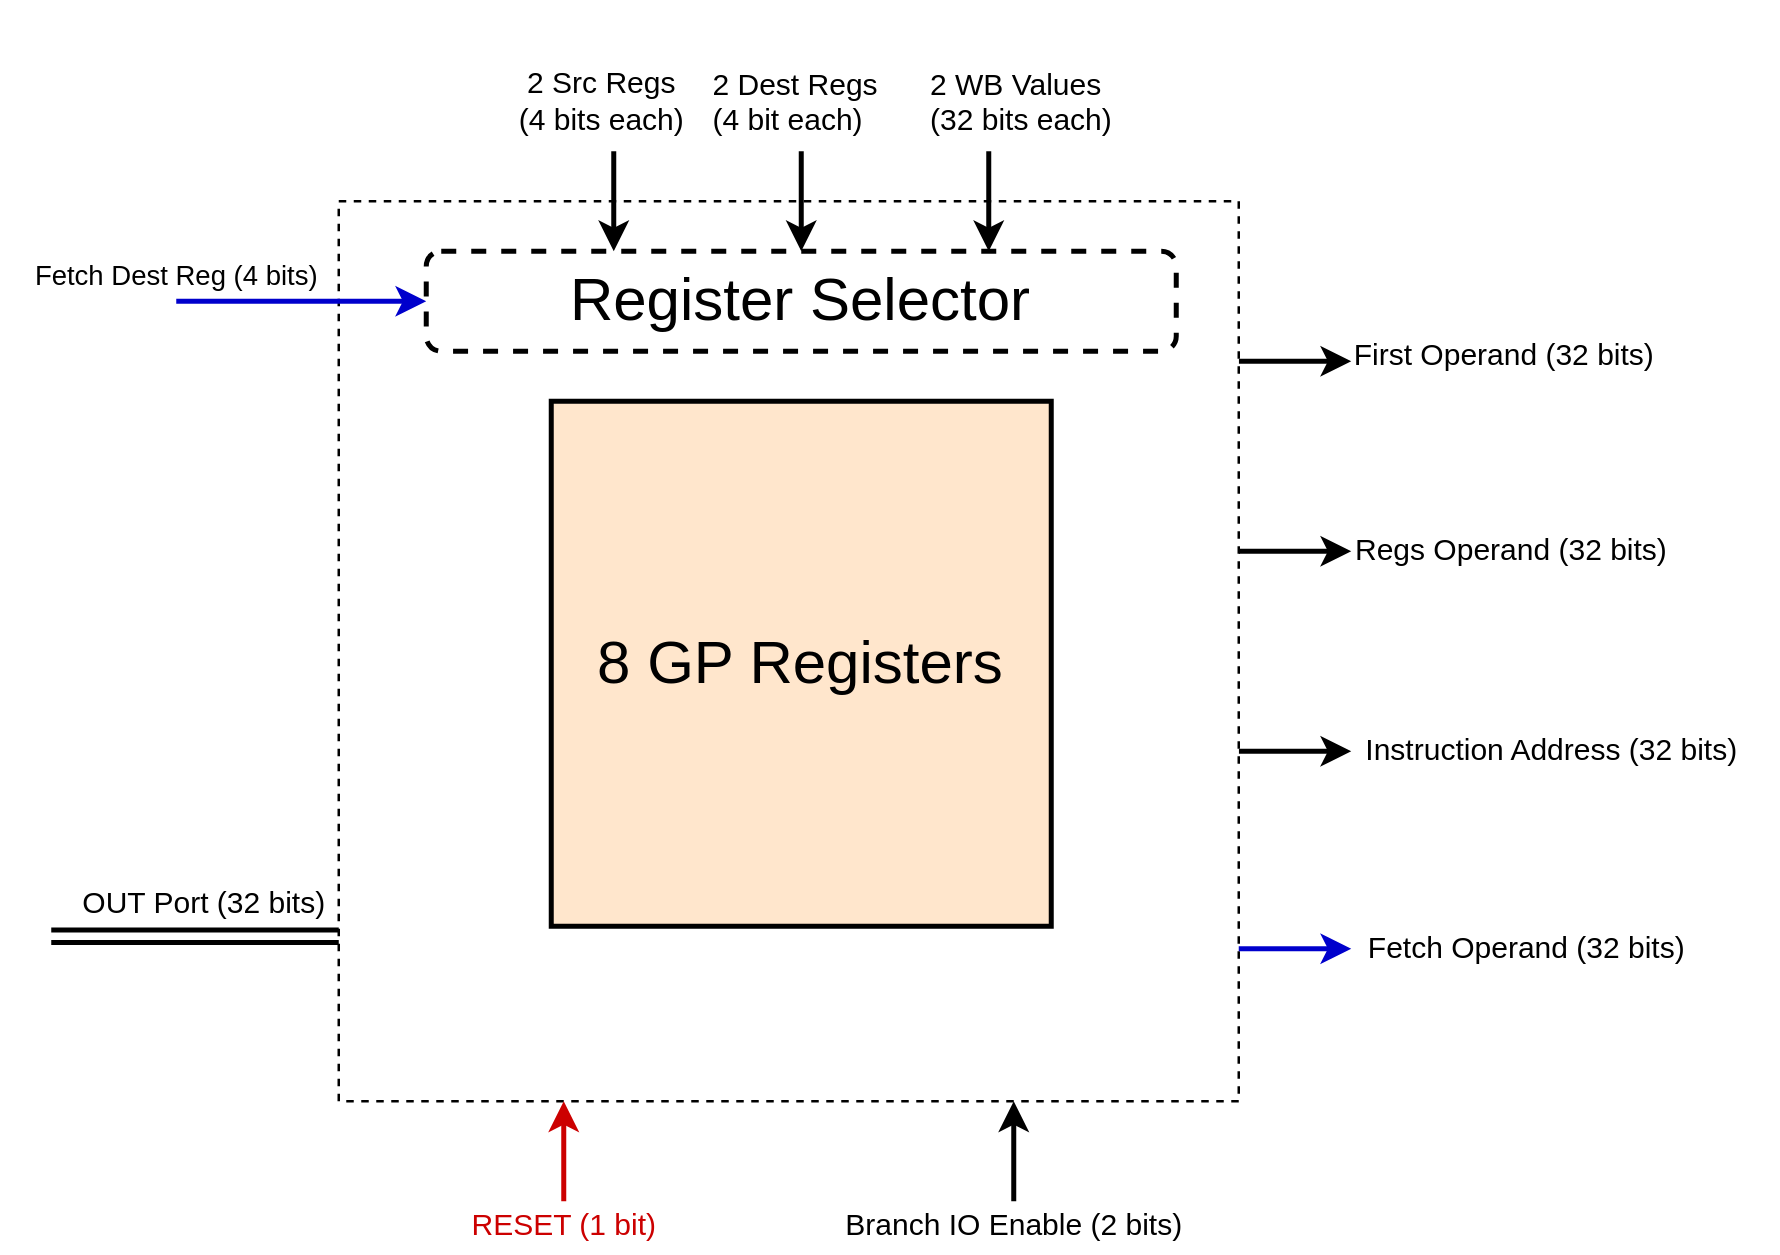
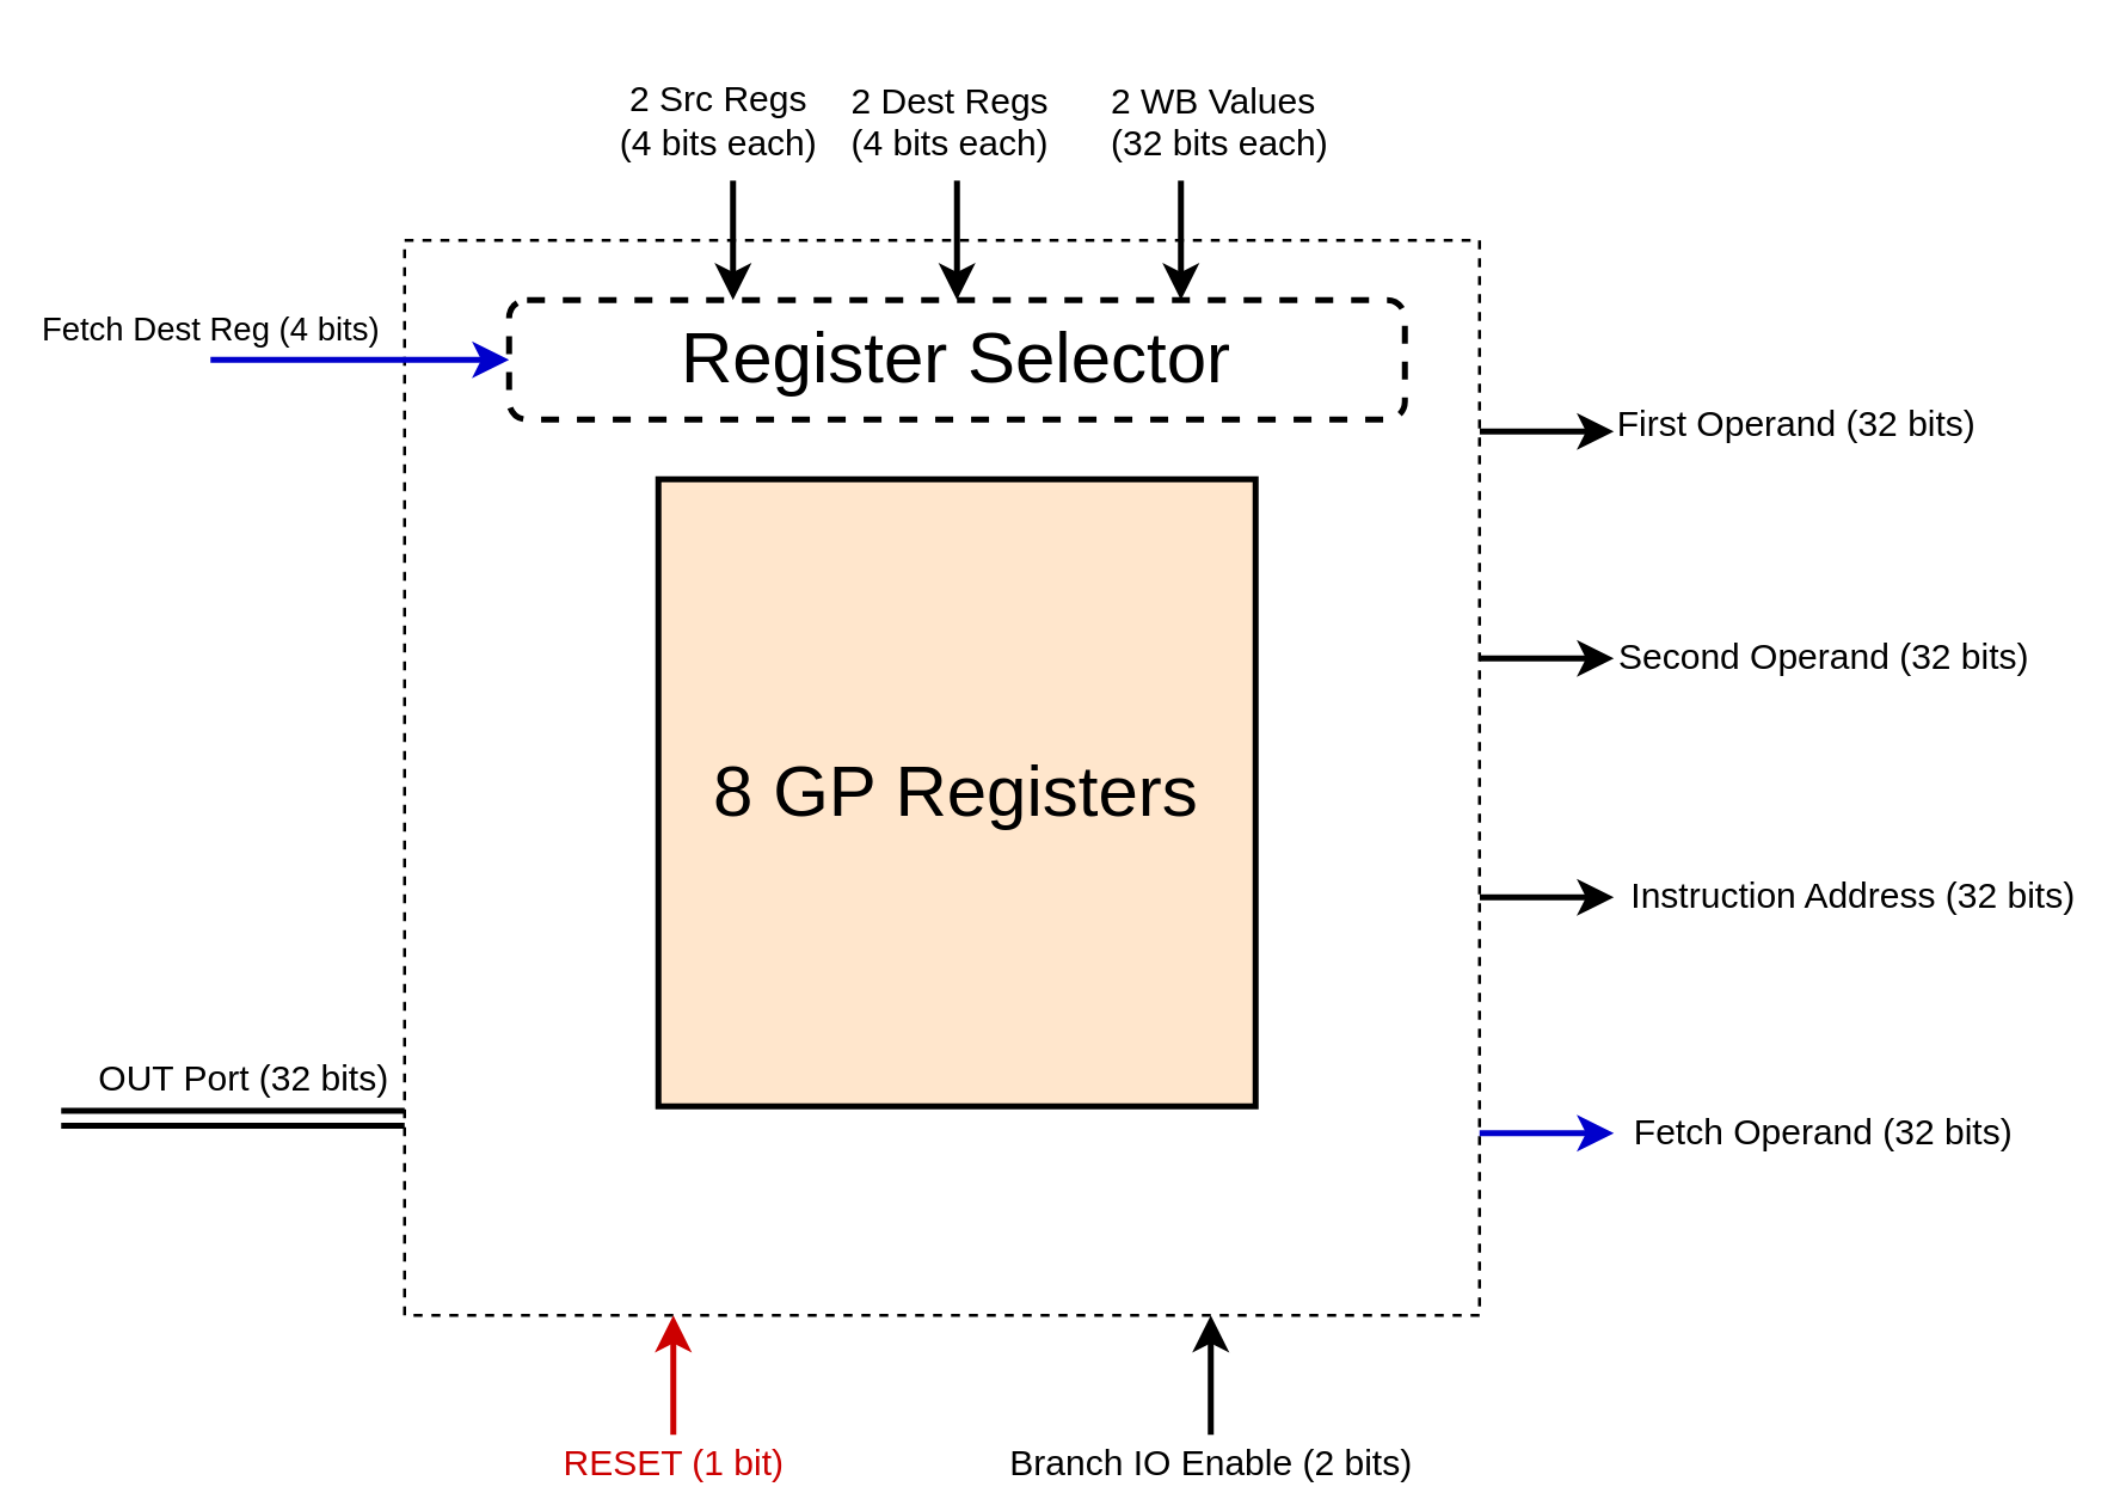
  <mxCell id="0" />
  <mxCell id="1" parent="0" />
  <mxCell id="2" style="edgeStyle=orthogonalEdgeStyle;rounded=0;orthogonalLoop=1;jettySize=auto;html=1;exitX=1;exitY=0.25;exitDx=0;exitDy=0;strokeWidth=2;" parent="1" edge="1"><mxGeometry relative="1" as="geometry"><mxPoint x="540" y="144" as="targetPoint" /><mxPoint x="495" y="144" as="sourcePoint" /></mxGeometry></mxCell>
  <mxCell id="3" value="First Operand (32 bits)" style="text;html=1;align=center;verticalAlign=middle;resizable=0;points=[];labelBackgroundColor=#ffffff;" parent="2" vertex="1" connectable="0"><mxGeometry x="0.733" y="3" relative="1" as="geometry"><mxPoint x="66" as="offset" /></mxGeometry></mxCell>
  <mxCell id="4" style="edgeStyle=orthogonalEdgeStyle;rounded=0;orthogonalLoop=1;jettySize=auto;html=1;exitX=1;exitY=0.5;exitDx=0;exitDy=0;strokeWidth=2;" parent="1" edge="1"><mxGeometry relative="1" as="geometry"><mxPoint x="540" y="220" as="targetPoint" /><mxPoint x="495" y="220" as="sourcePoint" /></mxGeometry></mxCell>
  <mxCell id="5" value="&lt;font style=&quot;font-size: 12px&quot;&gt;Instruction Address (32 bits)&lt;/font&gt;" style="edgeStyle=orthogonalEdgeStyle;rounded=0;orthogonalLoop=1;jettySize=auto;html=1;exitX=1;exitY=0.75;exitDx=0;exitDy=0;strokeWidth=2;" parent="1" edge="1"><mxGeometry x="1" y="80" relative="1" as="geometry"><mxPoint x="540" y="300" as="targetPoint" /><mxPoint x="80" y="80" as="offset" /><mxPoint x="495" y="300" as="sourcePoint" /></mxGeometry></mxCell>
  <mxCell id="6" value="" style="whiteSpace=wrap;html=1;aspect=fixed;dashed=1;strokeWidth=1;" parent="1" vertex="1"><mxGeometry x="135" y="80" width="360" height="360" as="geometry" /></mxCell>
  <mxCell id="7" value="Fetch Dest Reg (4 bits)" style="edgeStyle=orthogonalEdgeStyle;rounded=0;orthogonalLoop=1;jettySize=auto;html=1;exitX=0;exitY=0.5;exitDx=0;exitDy=0;strokeWidth=2;strokeColor=#0000CC;endArrow=none;endFill=0;startArrow=classic;startFill=1;labelBackgroundColor=none;" parent="1" source="8" edge="1"><mxGeometry x="1" y="-10" relative="1" as="geometry"><mxPoint x="70" y="120" as="targetPoint" /><mxPoint as="offset" /></mxGeometry></mxCell>
  <mxCell id="8" value="&lt;font style=&quot;font-size: 24px&quot;&gt;Register Selector&lt;/font&gt;" style="rounded=1;whiteSpace=wrap;html=1;strokeWidth=2;dashed=1;" parent="1" vertex="1"><mxGeometry x="170" y="100" width="300" height="40" as="geometry" /></mxCell>
  <mxCell id="9" value="&lt;font style=&quot;font-size: 24px&quot;&gt;8 GP Registers&lt;/font&gt;" style="rounded=0;whiteSpace=wrap;html=1;strokeWidth=2;fillColor=#ffe6cc;" parent="1" vertex="1"><mxGeometry x="220" y="160" width="200" height="210" as="geometry" /></mxCell>
  <mxCell id="10" value="" style="shape=link;html=1;entryX=0;entryY=0.75;entryDx=0;entryDy=0;strokeWidth=2;" parent="1" edge="1"><mxGeometry width="50" height="50" relative="1" as="geometry"><mxPoint x="20" y="374" as="sourcePoint" /><mxPoint x="135" y="374" as="targetPoint" /></mxGeometry></mxCell>
  <mxCell id="11" value="OUT Port (32 bits)" style="text;html=1;align=center;verticalAlign=middle;resizable=0;points=[];labelBackgroundColor=#ffffff;" parent="10" vertex="1" connectable="0"><mxGeometry x="-0.183" y="-4" relative="1" as="geometry"><mxPoint x="13" y="-18" as="offset" /></mxGeometry></mxCell>
  <mxCell id="12" value="" style="endArrow=classic;html=1;strokeWidth=2;entryX=0.75;entryY=0;entryDx=0;entryDy=0;" parent="1" target="8" edge="1"><mxGeometry width="50" height="50" relative="1" as="geometry"><mxPoint x="395" y="60" as="sourcePoint" /><mxPoint x="370" y="-30" as="targetPoint" /></mxGeometry></mxCell>
  <mxCell id="13" value="&lt;font style=&quot;font-size: 12px&quot;&gt;2 Src Regs &lt;br&gt;(4 bits each)&lt;/font&gt;" style="endArrow=classic;html=1;strokeWidth=2;entryX=0.25;entryY=0;entryDx=0;entryDy=0;" parent="1" target="8" edge="1"><mxGeometry x="-1" y="-21" width="50" height="50" relative="1" as="geometry"><mxPoint x="245" y="60" as="sourcePoint" /><mxPoint x="405" y="110" as="targetPoint" /><mxPoint x="16" y="-20" as="offset" /></mxGeometry></mxCell>
  <mxCell id="14" value="" style="endArrow=classic;html=1;strokeWidth=2;entryX=0.5;entryY=0;entryDx=0;entryDy=0;" parent="1" target="8" edge="1"><mxGeometry width="50" height="50" relative="1" as="geometry"><mxPoint x="320" y="60" as="sourcePoint" /><mxPoint x="255" y="110" as="targetPoint" /></mxGeometry></mxCell>
  <mxCell id="15" value="&lt;font color=&quot;#cc0000&quot; style=&quot;font-size: 12px&quot;&gt;RESET (1 bit)&lt;/font&gt;" style="endArrow=classic;html=1;strokeWidth=2;entryX=0.25;entryY=1;entryDx=0;entryDy=0;strokeColor=#CC0000;" parent="1" target="6" edge="1"><mxGeometry x="-1" y="-10" width="50" height="50" relative="1" as="geometry"><mxPoint x="225" y="480" as="sourcePoint" /><mxPoint x="255" y="110" as="targetPoint" /><mxPoint x="-10" y="10" as="offset" /></mxGeometry></mxCell>
  <mxCell id="16" value="&lt;font style=&quot;font-size: 12px&quot;&gt;Branch IO Enable (2 bits)&lt;/font&gt;" style="endArrow=classic;html=1;strokeWidth=2;entryX=0.75;entryY=1;entryDx=0;entryDy=0;" parent="1" target="6" edge="1"><mxGeometry x="-1" y="-10" width="50" height="50" relative="1" as="geometry"><mxPoint x="405" y="480" as="sourcePoint" /><mxPoint x="235" y="450" as="targetPoint" /><mxPoint x="-10" y="10" as="offset" /></mxGeometry></mxCell>
- <mxCell id="17" value="Regs Operand (32 bits)" style="text;html=1;" parent="1" vertex="1"><mxGeometry x="540" y="206" width="150" height="30" as="geometry" /></mxCell>
- <mxCell id="18" value="2 Dest Regs&amp;nbsp;&lt;br&gt;(4 bit each)" style="text;html=1;" parent="1" vertex="1"><mxGeometry x="282.5" y="20" width="75" height="30" as="geometry" /></mxCell>
+ <mxCell id="17" value="Second Operand (32 bits)" style="text;html=1;" parent="1" vertex="1"><mxGeometry x="540" y="206" width="150" height="30" as="geometry" /></mxCell>
+ <mxCell id="18" value="2 Dest Regs&amp;nbsp;&lt;br&gt;(4 bits each)" style="text;html=1;" parent="1" vertex="1"><mxGeometry x="282.5" y="20" width="75" height="30" as="geometry" /></mxCell>
  <mxCell id="19" value="2 WB Values&lt;br&gt;(32 bits each)" style="text;html=1;" parent="1" vertex="1"><mxGeometry x="370" y="20" width="75" height="30" as="geometry" /></mxCell>
  <mxCell id="20" value="&lt;font style=&quot;font-size: 12px&quot;&gt;Fetch Operand (32 bits)&lt;/font&gt;" style="edgeStyle=orthogonalEdgeStyle;rounded=0;orthogonalLoop=1;jettySize=auto;html=1;exitX=1;exitY=0.75;exitDx=0;exitDy=0;strokeWidth=2;strokeColor=#0000CC;" parent="1" edge="1"><mxGeometry x="1" y="70" relative="1" as="geometry"><mxPoint x="540" y="379" as="targetPoint" /><mxPoint x="70" y="70" as="offset" /><mxPoint x="495" y="379" as="sourcePoint" /></mxGeometry></mxCell>
